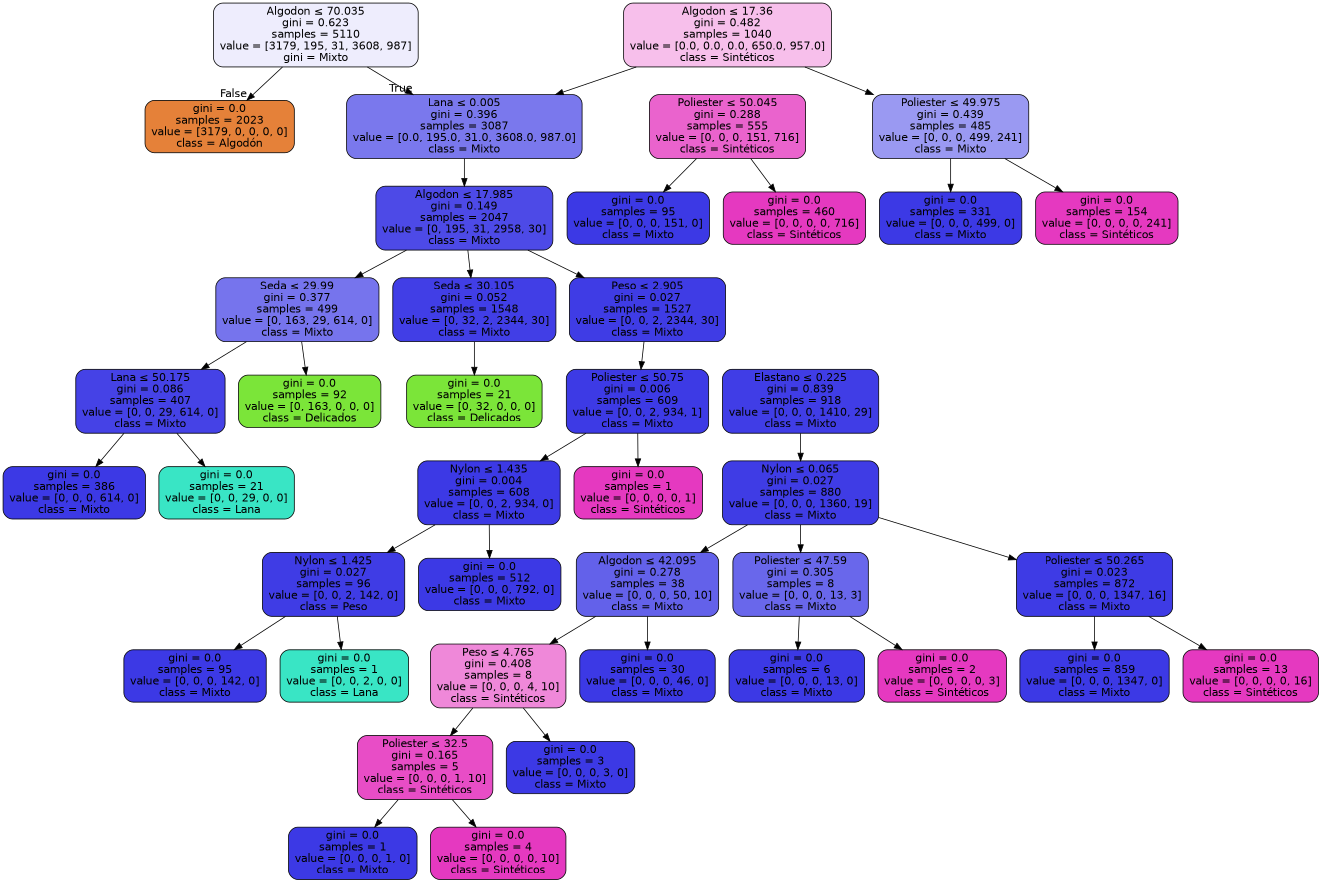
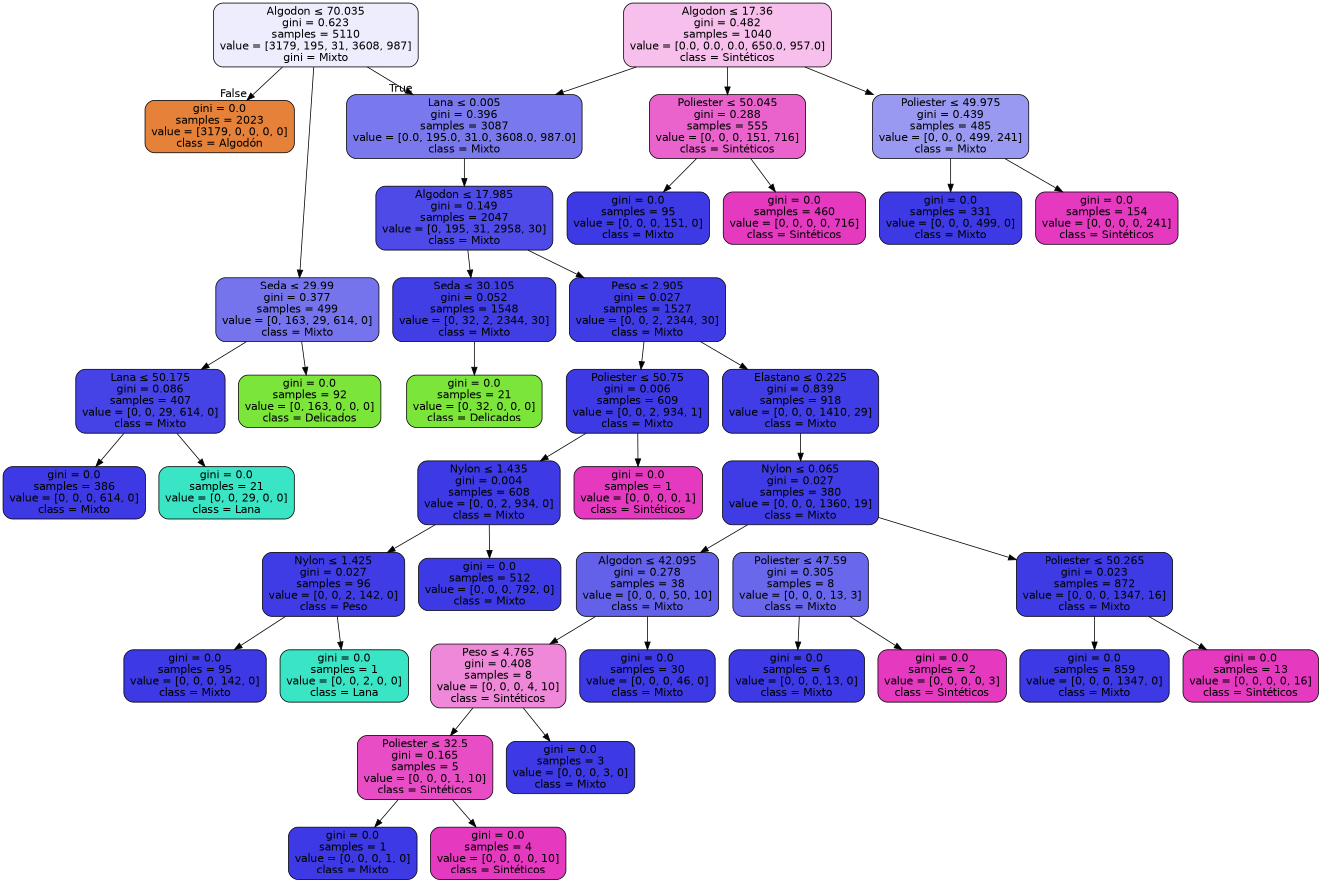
  digraph {
    node [color=black fillcolor="#3c39e5" fontname=helvetica shape=box style="filled, rounded"]
    edge [fontname=helvetica]
    n1 [fillcolor="#eeedfd" label=<Algodon &le; 70.035<br/>gini = 0.623<br/>samples = 5110<br/>value = [3179, 195, 31, 3608, 987]<br/>gini = Mixto>]
    n2 [fillcolor="#7a78ed" label=<Lana &le; 0.005<br/>gini = 0.396<br/>samples = 3087<br/>value = [0.0, 195.0, 31.0, 3608.0, 987.0]<br/>class = Mixto>]
    n3 [fillcolor="#e58139" label=<gini = 0.0<br/>samples = 2023<br/>value = [3179, 0, 0, 0, 0]<br/>class = Algodón>]
    n4 [fillcolor="#4d4ae7" label=<Algodon &le; 17.985<br/>gini = 0.149<br/>samples = 2047<br/>value = [0, 195, 31, 2958, 30]<br/>class = Mixto>]
    n5 [fillcolor="#f7bfeb" label=<Algodon &le; 17.36<br/>gini = 0.482<br/>samples = 1040<br/>value = [0.0, 0.0, 0.0, 650.0, 957.0]<br/>class = Sintéticos>]
    n6 [fillcolor="#ea63cd" label=<Poliester &le; 50.045<br/>gini = 0.288<br/>samples = 555<br/>value = [0, 0, 0, 151, 716]<br/>class = Sintéticos>]
    n7 [fillcolor="#9a99f2" label=<Poliester &le; 49.975<br/>gini = 0.439<br/>samples = 485<br/>value = [0, 0, 0, 499, 241]<br/>class = Mixto>]
    n8 [fillcolor="#7674ed" label=<Seda &le; 29.99<br/>gini = 0.377<br/>samples = 499<br/>value = [0, 163, 29, 614, 0]<br/>class = Mixto>]
    n9 [fillcolor="#413ee6" label=<Seda &le; 30.105<br/>gini = 0.052<br/>samples = 1548<br/>value = [0, 32, 2, 2344, 30]<br/>class = Mixto>]
    n10 [fillcolor="#3f3ce5" label=<Peso &le; 2.905<br/>gini = 0.027<br/>samples = 1527<br/>value = [0, 0, 2, 2344, 30]<br/>class = Mixto>]
    n11 [label=<gini = 0.0<br/>samples = 95<br/>value = [0, 0, 0, 151, 0]<br/>class = Mixto>]
    n12 [fillcolor="#e539c0" label=<gini = 0.0<br/>samples = 460<br/>value = [0, 0, 0, 0, 716]<br/>class = Sintéticos>]
    n13 [label=<gini = 0.0<br/>samples = 331<br/>value = [0, 0, 0, 499, 0]<br/>class = Mixto>]
    n14 [fillcolor="#e539c0" label=<gini = 0.0<br/>samples = 154<br/>value = [0, 0, 0, 0, 241]<br/>class = Sintéticos>]
    n15 [fillcolor="#4542e6" label=<Lana &le; 50.175<br/>gini = 0.086<br/>samples = 407<br/>value = [0, 0, 29, 614, 0]<br/>class = Mixto>]
    n16 [fillcolor="#7be539" label=<gini = 0.0<br/>samples = 92<br/>value = [0, 163, 0, 0, 0]<br/>class = Delicados>]
    n17 [fillcolor="#7be539" label=<gini = 0.0<br/>samples = 21<br/>value = [0, 32, 0, 0, 0]<br/>class = Delicados>]
    n18 [label=<gini = 0.0<br/>samples = 386<br/>value = [0, 0, 0, 614, 0]<br/>class = Mixto>]
    n19 [fillcolor="#39e5c5" label=<gini = 0.0<br/>samples = 21<br/>value = [0, 0, 29, 0, 0]<br/>class = Lana>]
    n20 [fillcolor="#3d3ae5" label=<Poliester &le; 50.75<br/>gini = 0.006<br/>samples = 609<br/>value = [0, 0, 2, 934, 1]<br/>class = Mixto>]
    n21 [fillcolor="#403de6" label=<Elastano &le; 0.225<br/>gini = 0.839<br/>samples = 918<br/>value = [0, 0, 0, 1410, 29]<br/>class = Mixto>]
    n22 [label=<Nylon &le; 1.435<br/>gini = 0.004<br/>samples = 608<br/>value = [0, 0, 2, 934, 0]<br/>class = Mixto>]
    n23 [fillcolor="#e539c0" label=<gini = 0.0<br/>samples = 1<br/>value = [0, 0, 0, 0, 1]<br/>class = Sintéticos>]
-   n24 [fillcolor="#3f3ce5" label=<Nylon &le; 0.065<br/>gini = 0.027<br/>samples = 880<br/>value = [0, 0, 0, 1360, 19]<br/>class = Mixto>]
+   n24 [fillcolor="#3f3ce5" label=<Nylon &le; 0.065<br/>gini = 0.027<br/>samples = 380<br/>value = [0, 0, 0, 1360, 19]<br/>class = Mixto>]
    n25 [fillcolor="#3f3ce5" label=<Nylon &le; 1.425<br/>gini = 0.027<br/>samples = 96<br/>value = [0, 0, 2, 142, 0]<br/>class = Peso>]
    n26 [label=<gini = 0.0<br/>samples = 512<br/>value = [0, 0, 0, 792, 0]<br/>class = Mixto>]
    n27 [label=<gini = 0.0<br/>samples = 95<br/>value = [0, 0, 0, 142, 0]<br/>class = Mixto>]
    n28 [fillcolor="#39e5c5" label=<gini = 0.0<br/>samples = 1<br/>value = [0, 0, 2, 0, 0]<br/>class = Lana>]
    n29 [fillcolor="#6361ea" label=<Algodon &le; 42.095<br/>gini = 0.278<br/>samples = 38<br/>value = [0, 0, 0, 50, 10]<br/>class = Mixto>]
    n30 [fillcolor="#ef88d9" label=<Peso &le; 4.765<br/>gini = 0.408<br/>samples = 8<br/>value = [0, 0, 0, 4, 10]<br/>class = Sintéticos>]
    n31 [label=<gini = 0.0<br/>samples = 30<br/>value = [0, 0, 0, 46, 0]<br/>class = Mixto>]
    n32 [fillcolor="#6967eb" label=<Poliester &le; 47.59<br/>gini = 0.305<br/>samples = 8<br/>value = [0, 0, 0, 13, 3]<br/>class = Mixto>]
    n33 [fillcolor="#3e3be5" label=<Poliester &le; 50.265<br/>gini = 0.023<br/>samples = 872<br/>value = [0, 0, 0, 1347, 16]<br/>class = Mixto>]
    n34 [fillcolor="#e84dc6" label=<Poliester &le; 32.5<br/>gini = 0.165<br/>samples = 5<br/>value = [0, 0, 0, 1, 10]<br/>class = Sintéticos>]
    n35 [label=<gini = 0.0<br/>samples = 3<br/>value = [0, 0, 0, 3, 0]<br/>class = Mixto>]
    n36 [label=<gini = 0.0<br/>samples = 1<br/>value = [0, 0, 0, 1, 0]<br/>class = Mixto>]
    n37 [fillcolor="#e539c0" label=<gini = 0.0<br/>samples = 4<br/>value = [0, 0, 0, 0, 10]<br/>class = Sintéticos>]
    n38 [label=<gini = 0.0<br/>samples = 6<br/>value = [0, 0, 0, 13, 0]<br/>class = Mixto>]
    n39 [fillcolor="#e539c0" label=<gini = 0.0<br/>samples = 2<br/>value = [0, 0, 0, 0, 3]<br/>class = Sintéticos>]
    n40 [label=<gini = 0.0<br/>samples = 859<br/>value = [0, 0, 0, 1347, 0]<br/>class = Mixto>]
    n41 [fillcolor="#e539c0" label=<gini = 0.0<br/>samples = 13<br/>value = [0, 0, 0, 0, 16]<br/>class = Sintéticos>]
    n1 -> n2 [headlabel=True labelangle=45 labeldistance=2.5]
    n1 -> n3 [headlabel=False labelangle=-45 labeldistance=2.5]
    n2 -> n4
-   n4 -> n8
+   n1 -> n8
    n4 -> n9
    n4 -> n10
    n5 -> n2
+   n5 -> n6
    n5 -> n7
    n6 -> n11
    n6 -> n12
    n7 -> n13
    n7 -> n14
    n8 -> n15
    n8 -> n16
    n9 -> n17
    n10 -> n20
+   n10 -> n21
    n15 -> n18
    n15 -> n19
    n20 -> n22
    n20 -> n23
    n21 -> n24
    n22 -> n25
    n22 -> n26
    n24 -> n29
-   n24 -> n32
    n24 -> n33
    n25 -> n27
    n25 -> n28
    n29 -> n30
    n29 -> n31
    n30 -> n34
    n30 -> n35
    n32 -> n38
    n32 -> n39
    n33 -> n40
    n33 -> n41
    n34 -> n36
    n34 -> n37
  }
